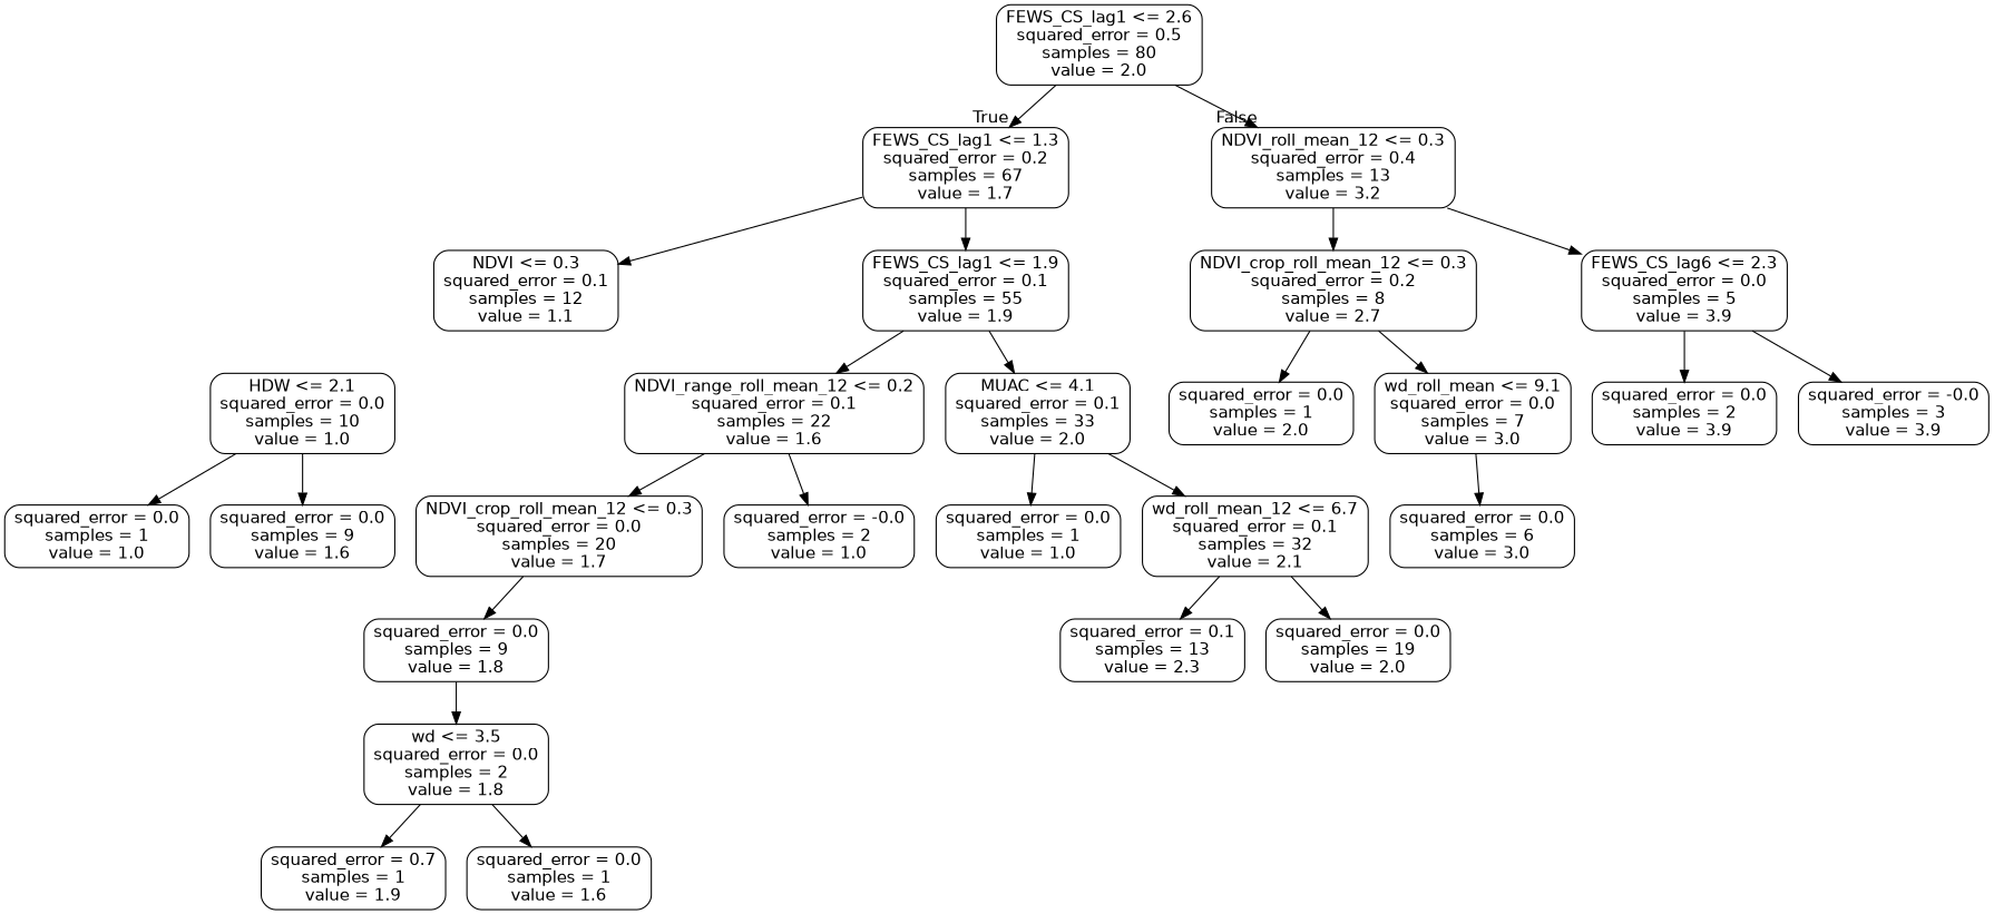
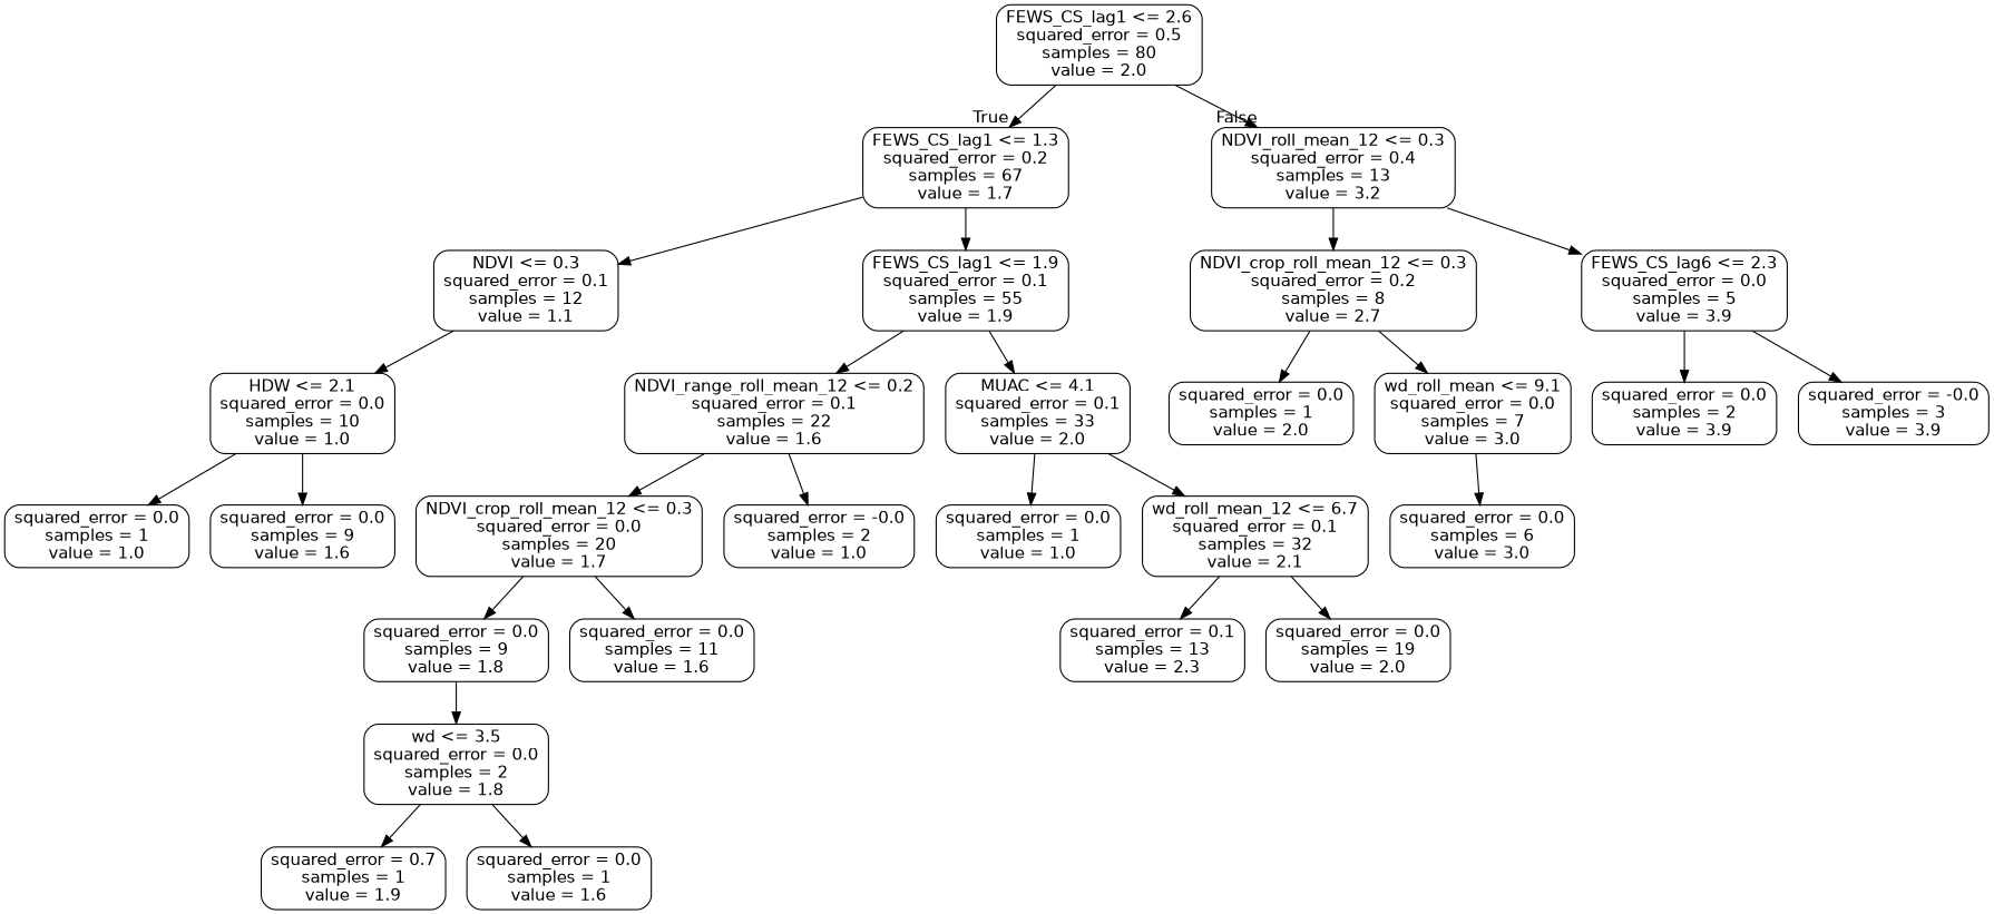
  digraph {
    node [color=black fontname=helvetica shape=box style=rounded]
    edge [fontname=helvetica]
    n1 [label="FEWS_CS_lag1 <= 2.6\nsquared_error = 0.5\nsamples = 80\nvalue = 2.0"]
    n2 [label="FEWS_CS_lag1 <= 1.3\nsquared_error = 0.2\nsamples = 67\nvalue = 1.7"]
    n3 [label="NDVI_roll_mean_12 <= 0.3\nsquared_error = 0.4\nsamples = 13\nvalue = 3.2"]
    n4 [label="NDVI <= 0.3\nsquared_error = 0.1\nsamples = 12\nvalue = 1.1"]
    n5 [label="FEWS_CS_lag1 <= 1.9\nsquared_error = 0.1\nsamples = 55\nvalue = 1.9"]
    n6 [label="NDVI_crop_roll_mean_12 <= 0.3\nsquared_error = 0.2\nsamples = 8\nvalue = 2.7"]
    n7 [label="FEWS_CS_lag6 <= 2.3\nsquared_error = 0.0\nsamples = 5\nvalue = 3.9"]
    n8 [label="HDW <= 2.1\nsquared_error = 0.0\nsamples = 10\nvalue = 1.0"]
    n9 [label="NDVI_range_roll_mean_12 <= 0.2\nsquared_error = 0.1\nsamples = 22\nvalue = 1.6"]
    n10 [label="MUAC <= 4.1\nsquared_error = 0.1\nsamples = 33\nvalue = 2.0"]
    n11 [label="wd <= 3.5\nsquared_error = 0.0\nsamples = 2\nvalue = 1.8"]
    n12 [label="squared_error = 0.7\nsamples = 1\nvalue = 1.9"]
    n13 [label="squared_error = 0.0\nsamples = 1\nvalue = 1.6"]
    n14 [label="squared_error = 0.0\nsamples = 1\nvalue = 1.0"]
    n15 [label="squared_error = 0.0\nsamples = 9\nvalue = 1.6"]
    n16 [label="NDVI_crop_roll_mean_12 <= 0.3\nsquared_error = 0.0\nsamples = 20\nvalue = 1.7"]
    n17 [label="squared_error = -0.0\nsamples = 2\nvalue = 1.0"]
    n18 [label="squared_error = 0.0\nsamples = 1\nvalue = 1.0"]
    n19 [label="wd_roll_mean_12 <= 6.7\nsquared_error = 0.1\nsamples = 32\nvalue = 2.1"]
    n20 [label="squared_error = 0.0\nsamples = 9\nvalue = 1.8"]
+   n21 [label="squared_error = 0.0\nsamples = 11\nvalue = 1.6"]
    n22 [label="squared_error = 0.1\nsamples = 13\nvalue = 2.3"]
    n23 [label="squared_error = 0.0\nsamples = 19\nvalue = 2.0"]
    n24 [label="squared_error = 0.0\nsamples = 1\nvalue = 2.0"]
    n25 [label="wd_roll_mean <= 9.1\nsquared_error = 0.0\nsamples = 7\nvalue = 3.0"]
    n26 [label="squared_error = 0.0\nsamples = 2\nvalue = 3.9"]
    n27 [label="squared_error = -0.0\nsamples = 3\nvalue = 3.9"]
    n28 [label="squared_error = 0.0\nsamples = 6\nvalue = 3.0"]
    n1 -> n2 [headlabel=True labelangle=45 labeldistance=2.5]
    n1 -> n3 [headlabel=False labelangle=-45 labeldistance=2.5]
    n2 -> n4
    n2 -> n5
    n3 -> n6
    n3 -> n7
+   n4 -> n8
    n5 -> n9
    n5 -> n10
    n6 -> n24
    n6 -> n25
    n7 -> n26
    n7 -> n27
    n8 -> n14
    n8 -> n15
    n9 -> n16
    n9 -> n17
    n10 -> n18
    n10 -> n19
    n11 -> n12
    n11 -> n13
    n16 -> n20
+   n16 -> n21
    n19 -> n22
    n19 -> n23
    n20 -> n11
    n25 -> n28
  }
